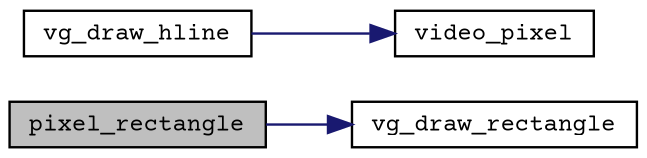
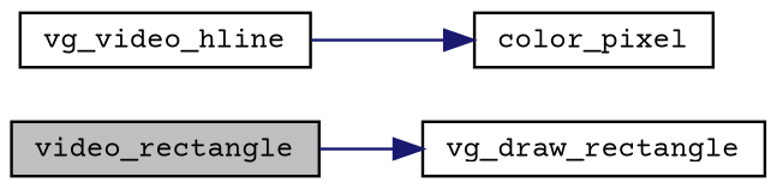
  digraph {
    fontname="Courier Prime"
    rankdir=LR
    node [color=black fillcolor=white fontname="Courier Prime" fontsize=10 shape=record style=filled]
    edge [color=midnightblue fontname="Courier Prime" fontsize=10 labelfontname=Helvetica labelfontsize=10 style=solid]
-   n1 [fillcolor=grey75 fontcolor=black height=0.2 label=pixel_rectangle width=0.4]
+   n1 [fillcolor=grey75 fontcolor=black height=0.2 label=video_rectangle width=0.4]
    n2 [height=0.2 label=vg_draw_rectangle width=0.4]
-   n3 [height=0.2 label=vg_draw_hline width=0.4]
-   n4 [height=0.2 label=video_pixel width=0.4]
+   n3 [height=0.2 label=vg_video_hline width=0.4]
+   n4 [height=0.2 label=color_pixel width=0.4]
    n1 -> n2
    n3 -> n4
  }
